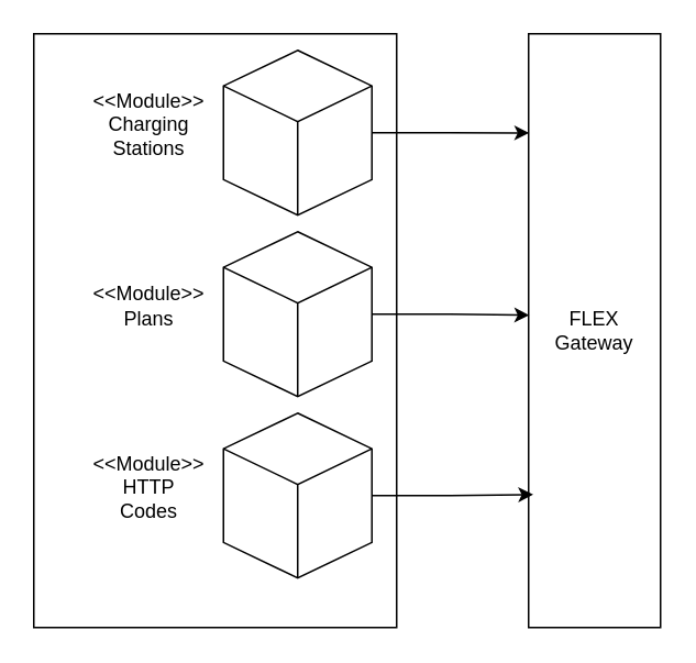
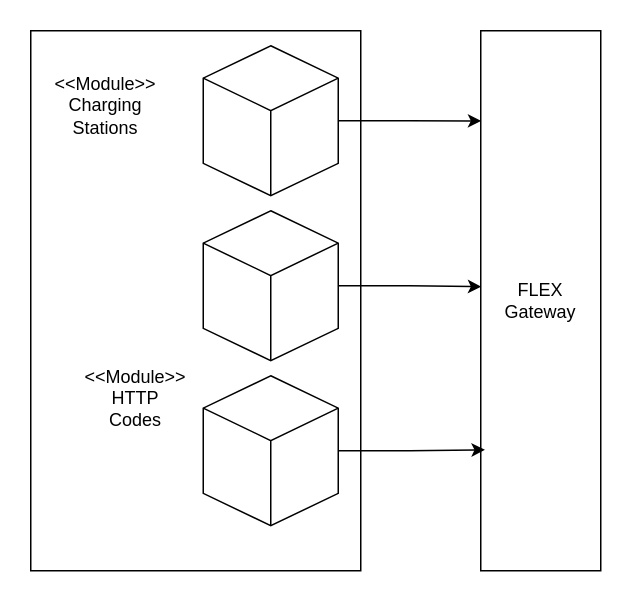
  <mxCell id="0" />
  <mxCell id="1" parent="0" />
  <mxCell id="2" value="" style="rounded=0;whiteSpace=wrap;html=1;" vertex="1" parent="1"><mxGeometry x="20" y="20" width="220" height="360" as="geometry" /></mxCell>
  <mxCell id="3" value="" style="html=1;whiteSpace=wrap;shape=isoCube2;backgroundOutline=1;isoAngle=15;" vertex="1" parent="1"><mxGeometry x="135" y="30" width="90" height="100" as="geometry" /></mxCell>
  <mxCell id="4" value="" style="html=1;whiteSpace=wrap;shape=isoCube2;backgroundOutline=1;isoAngle=15;" vertex="1" parent="1"><mxGeometry x="135" y="140" width="90" height="100" as="geometry" /></mxCell>
  <mxCell id="5" value="" style="html=1;whiteSpace=wrap;shape=isoCube2;backgroundOutline=1;isoAngle=15;" vertex="1" parent="1"><mxGeometry x="135" y="250" width="90" height="100" as="geometry" /></mxCell>
- <mxCell id="6" value="&amp;lt;&amp;lt;Module&amp;gt;&amp;gt;&lt;br&gt;Charging Stations" style="text;html=1;align=center;verticalAlign=middle;whiteSpace=wrap;rounded=0;" vertex="1" parent="1"><mxGeometry x="60" y="60" width="60" height="30" as="geometry" /></mxCell>
- <mxCell id="7" value="&amp;lt;&amp;lt;Module&amp;gt;&amp;gt;&lt;br&gt;Plans" style="text;html=1;align=center;verticalAlign=middle;whiteSpace=wrap;rounded=0;" vertex="1" parent="1"><mxGeometry x="60" y="170" width="60" height="30" as="geometry" /></mxCell>
- <mxCell id="8" value="&amp;lt;&amp;lt;Module&amp;gt;&amp;gt;&lt;br&gt;HTTP Codes" style="text;html=1;align=center;verticalAlign=middle;whiteSpace=wrap;rounded=0;" vertex="1" parent="1"><mxGeometry x="60" y="280" width="60" height="30" as="geometry" /></mxCell>
+ <mxCell id="6" value="&amp;lt;&amp;lt;Module&amp;gt;&amp;gt;&lt;br&gt;Charging Stations" style="text;html=1;align=center;verticalAlign=middle;whiteSpace=wrap;rounded=0;" vertex="1" parent="1"><mxGeometry x="40" y="55" width="60" height="30" as="geometry" /></mxCell>
+ <mxCell id="8" value="&amp;lt;&amp;lt;Module&amp;gt;&amp;gt;&lt;br&gt;HTTP Codes" style="text;html=1;align=center;verticalAlign=middle;whiteSpace=wrap;rounded=0;" vertex="1" parent="1"><mxGeometry x="60" y="250" width="60" height="30" as="geometry" /></mxCell>
  <mxCell id="9" value="FLEX Gateway" style="whiteSpace=wrap;html=1;rounded=0;" vertex="1" parent="1"><mxGeometry x="320" y="20" width="80" height="360" as="geometry" /></mxCell>
  <mxCell id="10" style="edgeStyle=orthogonalEdgeStyle;rounded=0;orthogonalLoop=1;jettySize=auto;html=1;entryX=0.005;entryY=0.167;entryDx=0;entryDy=0;entryPerimeter=0;" edge="1" parent="1" source="3" target="9"><mxGeometry relative="1" as="geometry" /></mxCell>
  <mxCell id="11" style="edgeStyle=orthogonalEdgeStyle;rounded=0;orthogonalLoop=1;jettySize=auto;html=1;entryX=0.005;entryY=0.474;entryDx=0;entryDy=0;entryPerimeter=0;" edge="1" parent="1" source="4" target="9"><mxGeometry relative="1" as="geometry" /></mxCell>
  <mxCell id="12" style="edgeStyle=orthogonalEdgeStyle;rounded=0;orthogonalLoop=1;jettySize=auto;html=1;entryX=0.035;entryY=0.776;entryDx=0;entryDy=0;entryPerimeter=0;" edge="1" parent="1" source="5" target="9"><mxGeometry relative="1" as="geometry" /></mxCell>
